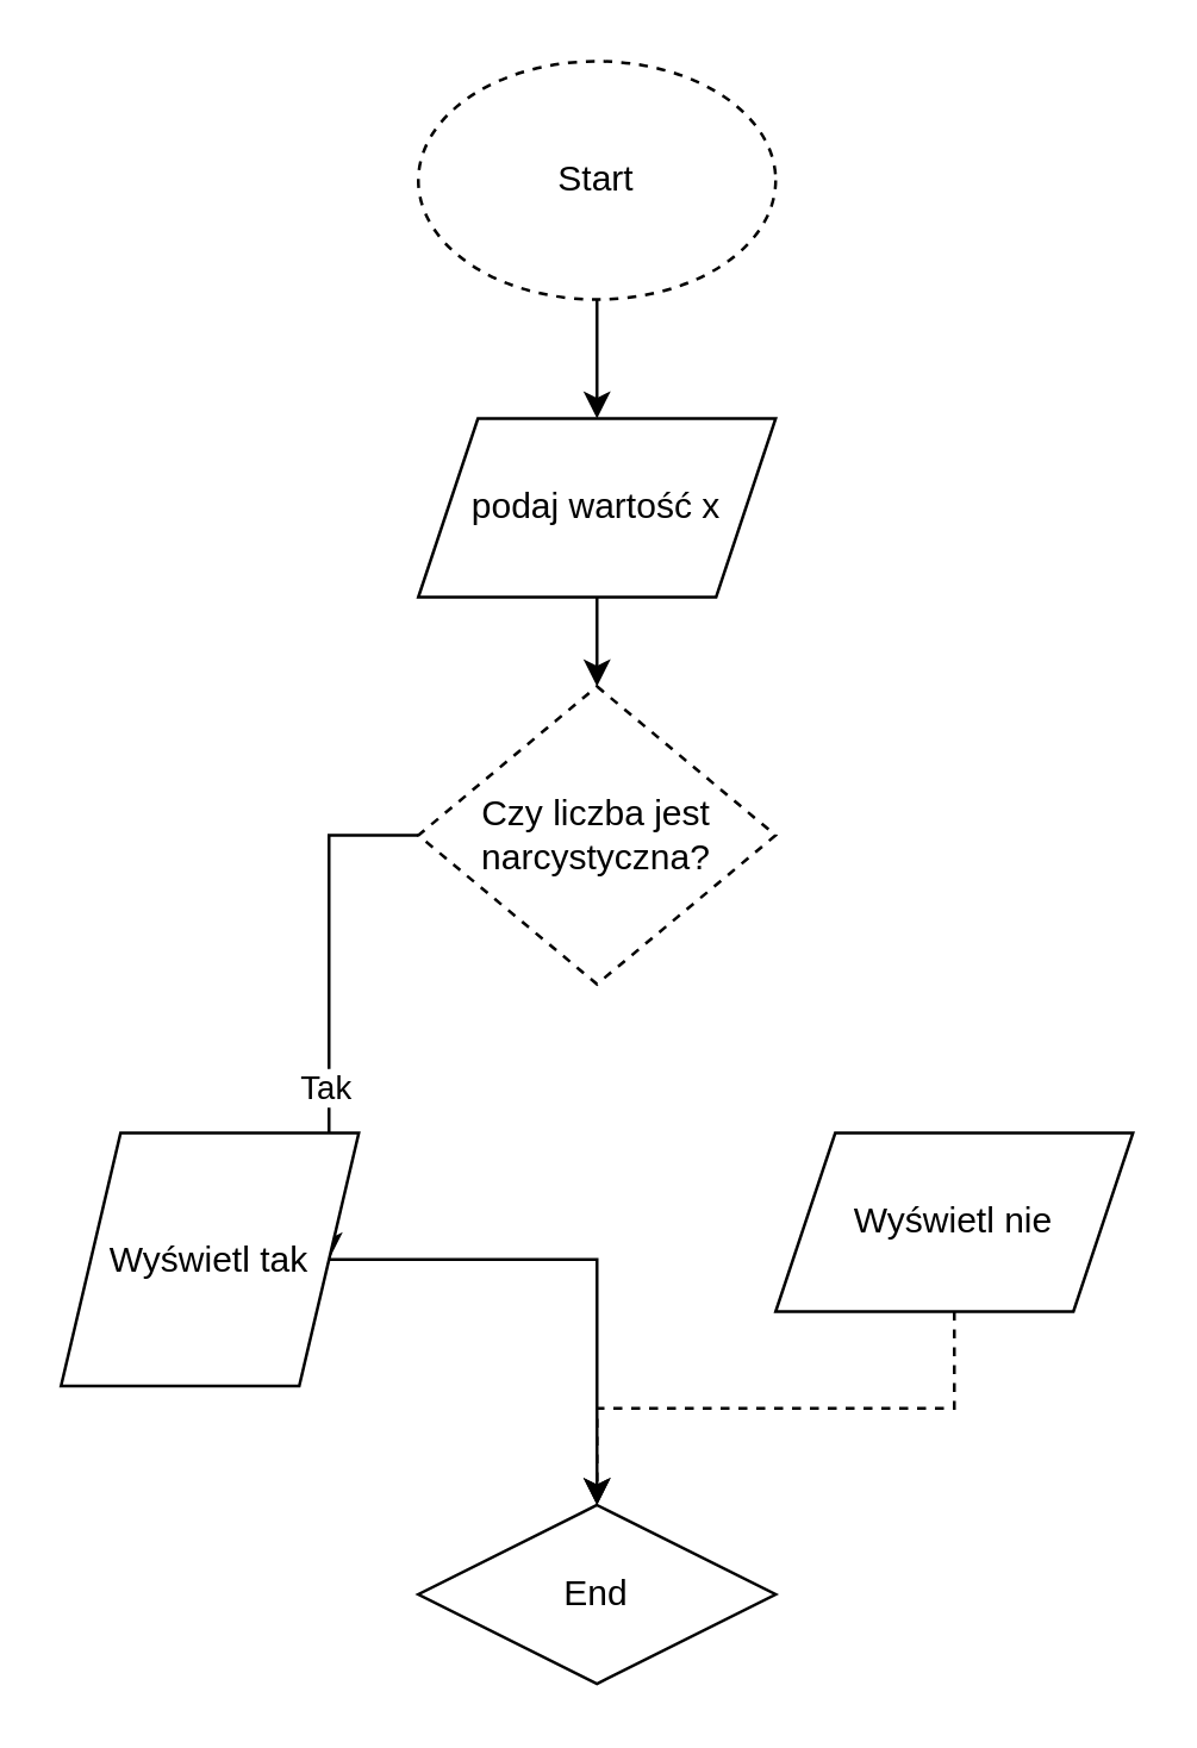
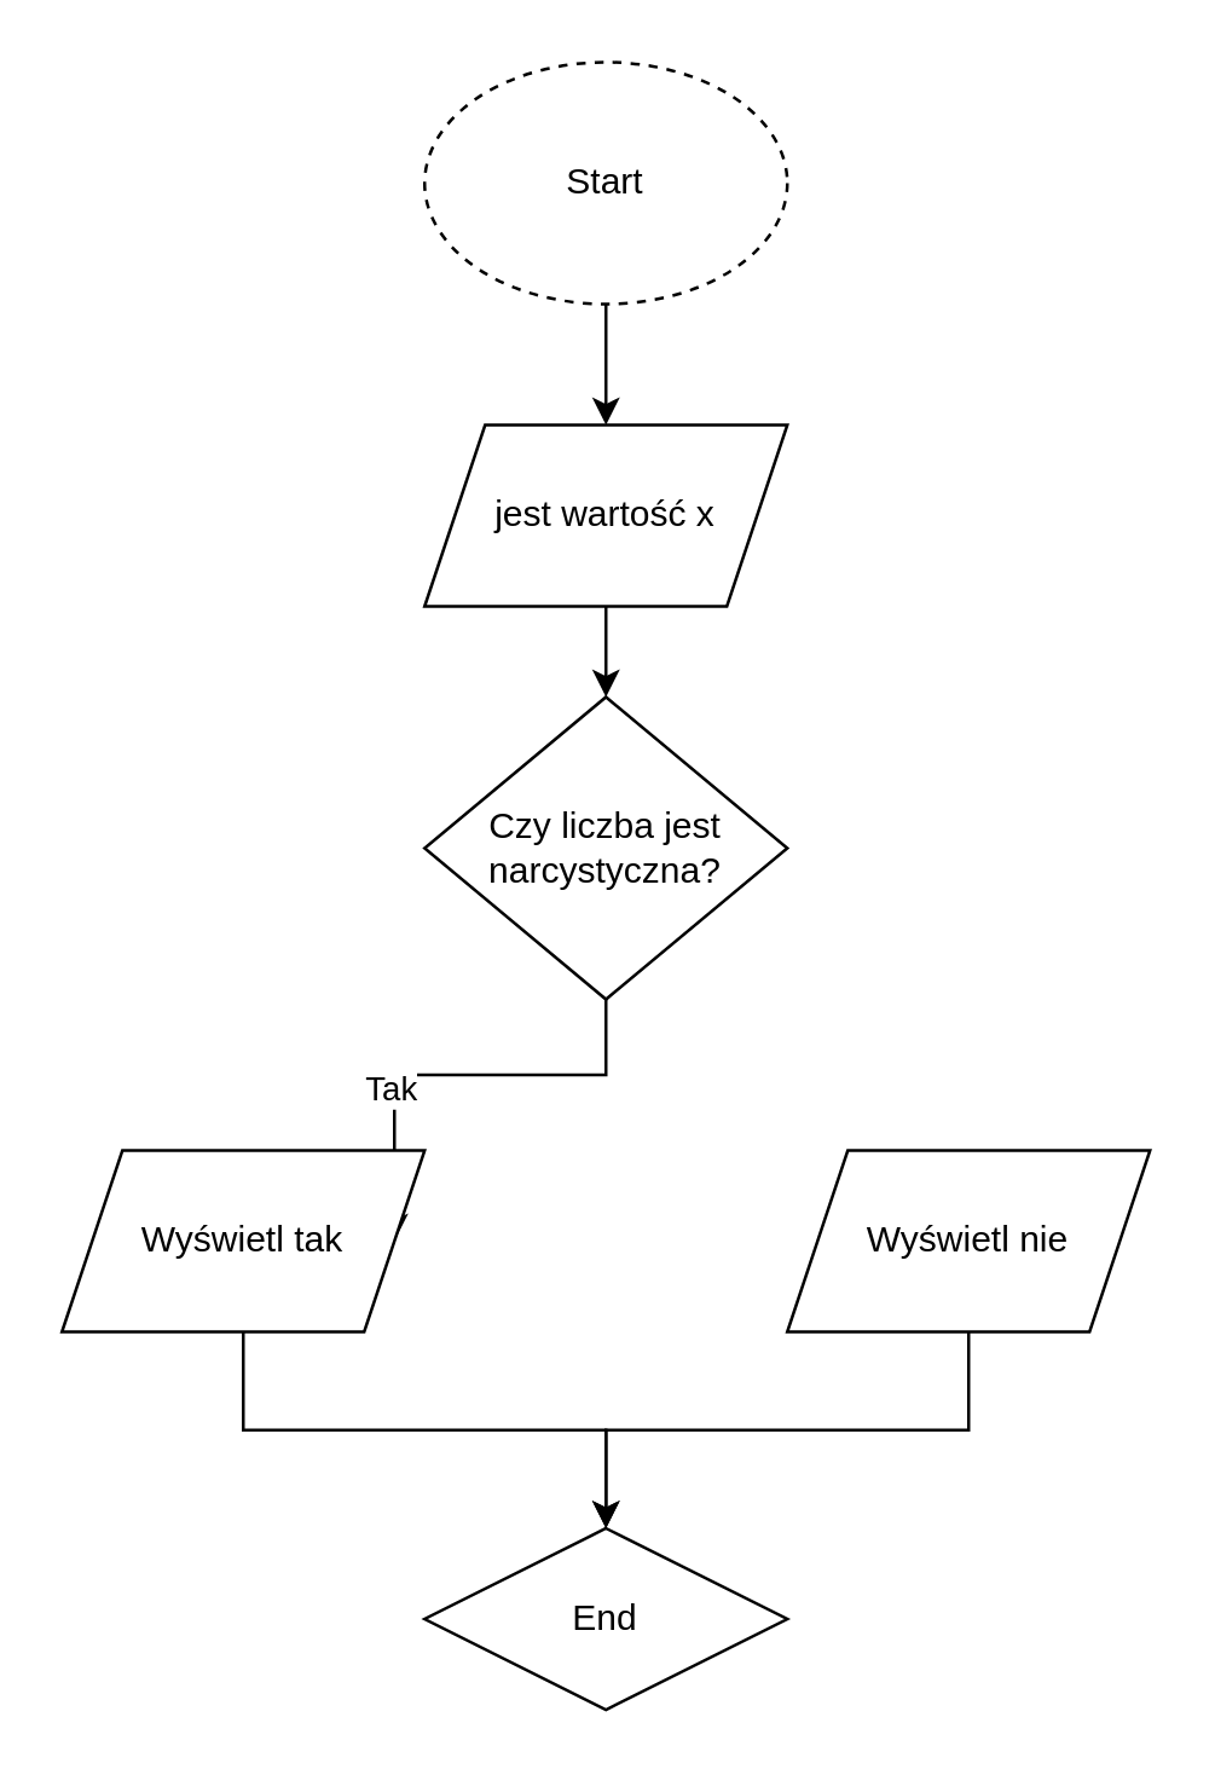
  <mxCell id="0" />
  <mxCell id="1" parent="0" />
  <mxCell id="2" value="" style="edgeStyle=orthogonalEdgeStyle;rounded=0;orthogonalLoop=1;jettySize=auto;html=1;" parent="1" source="3" target="6" edge="1"><mxGeometry relative="1" as="geometry" /></mxCell>
  <mxCell id="3" value="Start" style="ellipse;whiteSpace=wrap;html=1;dashed=1;" parent="1" vertex="1"><mxGeometry x="140" y="20" width="120" height="80" as="geometry" /></mxCell>
  <mxCell id="4" value="End" style="rhombus;whiteSpace=wrap;html=1;" parent="1" vertex="1"><mxGeometry x="140" y="505" width="120" height="60" as="geometry" /></mxCell>
  <mxCell id="5" value="" style="edgeStyle=orthogonalEdgeStyle;rounded=0;orthogonalLoop=1;jettySize=auto;html=1;" parent="1" source="6" target="9" edge="1"><mxGeometry relative="1" as="geometry" /></mxCell>
- <mxCell id="6" value="podaj wartość x" style="shape=parallelogram;perimeter=parallelogramPerimeter;whiteSpace=wrap;html=1;fixedSize=1;" parent="1" vertex="1"><mxGeometry x="140" y="140" width="120" height="60" as="geometry" /></mxCell>
+ <mxCell id="6" value="jest wartość x" style="shape=parallelogram;perimeter=parallelogramPerimeter;whiteSpace=wrap;html=1;fixedSize=1;" parent="1" vertex="1"><mxGeometry x="140" y="140" width="120" height="60" as="geometry" /></mxCell>
  <mxCell id="7" style="edgeStyle=orthogonalEdgeStyle;rounded=0;orthogonalLoop=1;jettySize=auto;html=1;entryX=1;entryY=0.5;entryDx=0;entryDy=0;" parent="1" source="9" target="11" edge="1"><mxGeometry relative="1" as="geometry" /></mxCell>
  <mxCell id="8" value="Tak" style="edgeLabel;html=1;align=center;verticalAlign=middle;resizable=0;points=[];" parent="7" vertex="1" connectable="0"><mxGeometry x="0.323" y="-2" relative="1" as="geometry"><mxPoint as="offset" /></mxGeometry></mxCell>
- <mxCell id="9" value="Czy liczba jest narcystyczna?" style="rhombus;whiteSpace=wrap;html=1;dashed=1;" parent="1" vertex="1"><mxGeometry x="140" y="230" width="120" height="100" as="geometry" /></mxCell>
+ <mxCell id="9" value="Czy liczba jest narcystyczna?" style="rhombus;whiteSpace=wrap;html=1;" parent="1" vertex="1"><mxGeometry x="140" y="230" width="120" height="100" as="geometry" /></mxCell>
  <mxCell id="10" style="edgeStyle=orthogonalEdgeStyle;rounded=0;orthogonalLoop=1;jettySize=auto;html=1;" parent="1" source="11" target="4" edge="1"><mxGeometry relative="1" as="geometry" /></mxCell>
- <mxCell id="11" value="Wyświetl tak" style="shape=parallelogram;perimeter=parallelogramPerimeter;whiteSpace=wrap;html=1;fixedSize=1;" parent="1" vertex="1"><mxGeometry x="20" y="380" width="100" height="85" as="geometry" /></mxCell>
- <mxCell id="12" style="edgeStyle=orthogonalEdgeStyle;rounded=0;orthogonalLoop=1;jettySize=auto;html=1;dashed=1;" parent="1" source="13" target="4" edge="1"><mxGeometry relative="1" as="geometry" /></mxCell>
+ <mxCell id="11" value="Wyświetl tak" style="shape=parallelogram;perimeter=parallelogramPerimeter;whiteSpace=wrap;html=1;fixedSize=1;" parent="1" vertex="1"><mxGeometry x="20" y="380" width="120" height="60" as="geometry" /></mxCell>
+ <mxCell id="12" style="edgeStyle=orthogonalEdgeStyle;rounded=0;orthogonalLoop=1;jettySize=auto;html=1;" parent="1" source="13" target="4" edge="1"><mxGeometry relative="1" as="geometry" /></mxCell>
  <mxCell id="13" value="Wyświetl nie" style="shape=parallelogram;perimeter=parallelogramPerimeter;whiteSpace=wrap;html=1;fixedSize=1;" parent="1" vertex="1"><mxGeometry x="260" y="380" width="120" height="60" as="geometry" /></mxCell>
